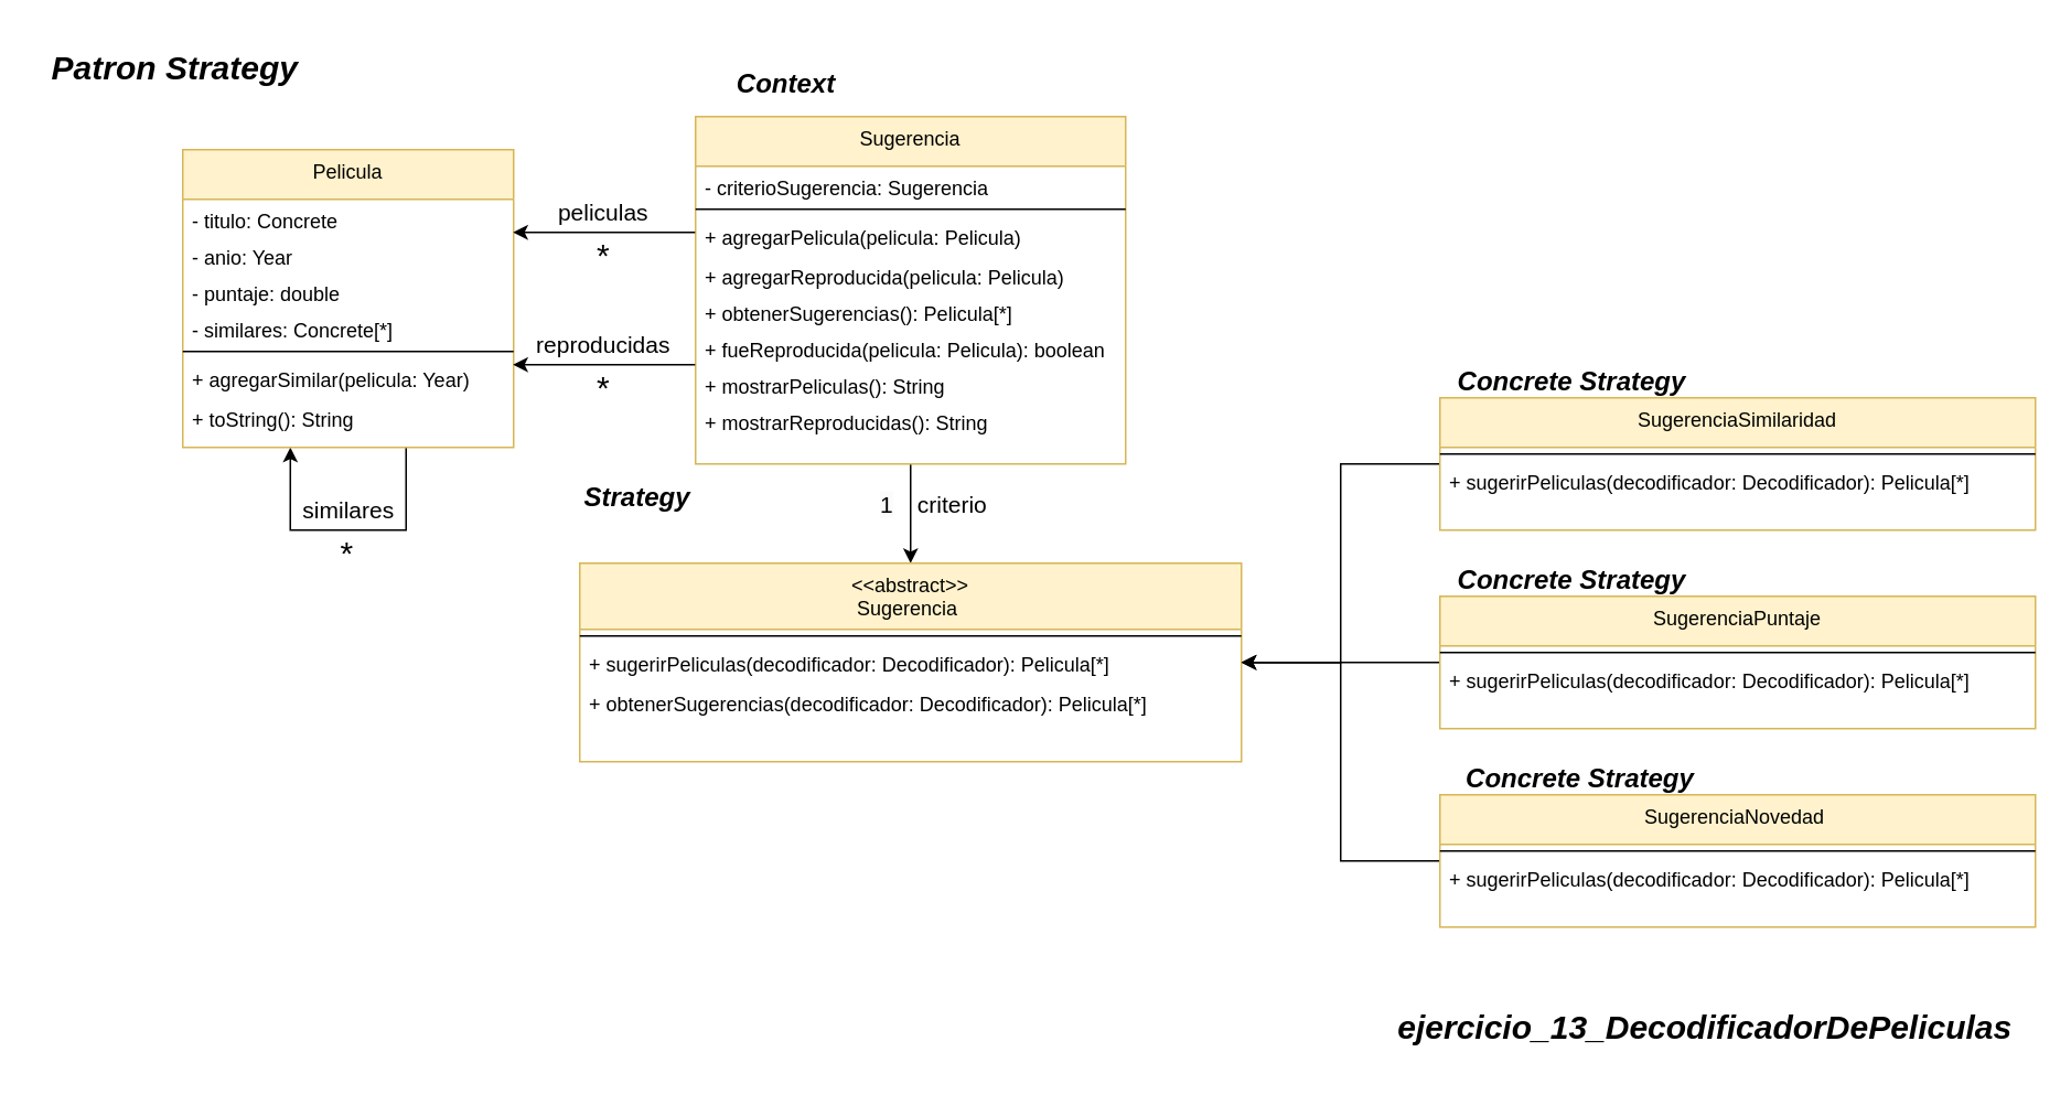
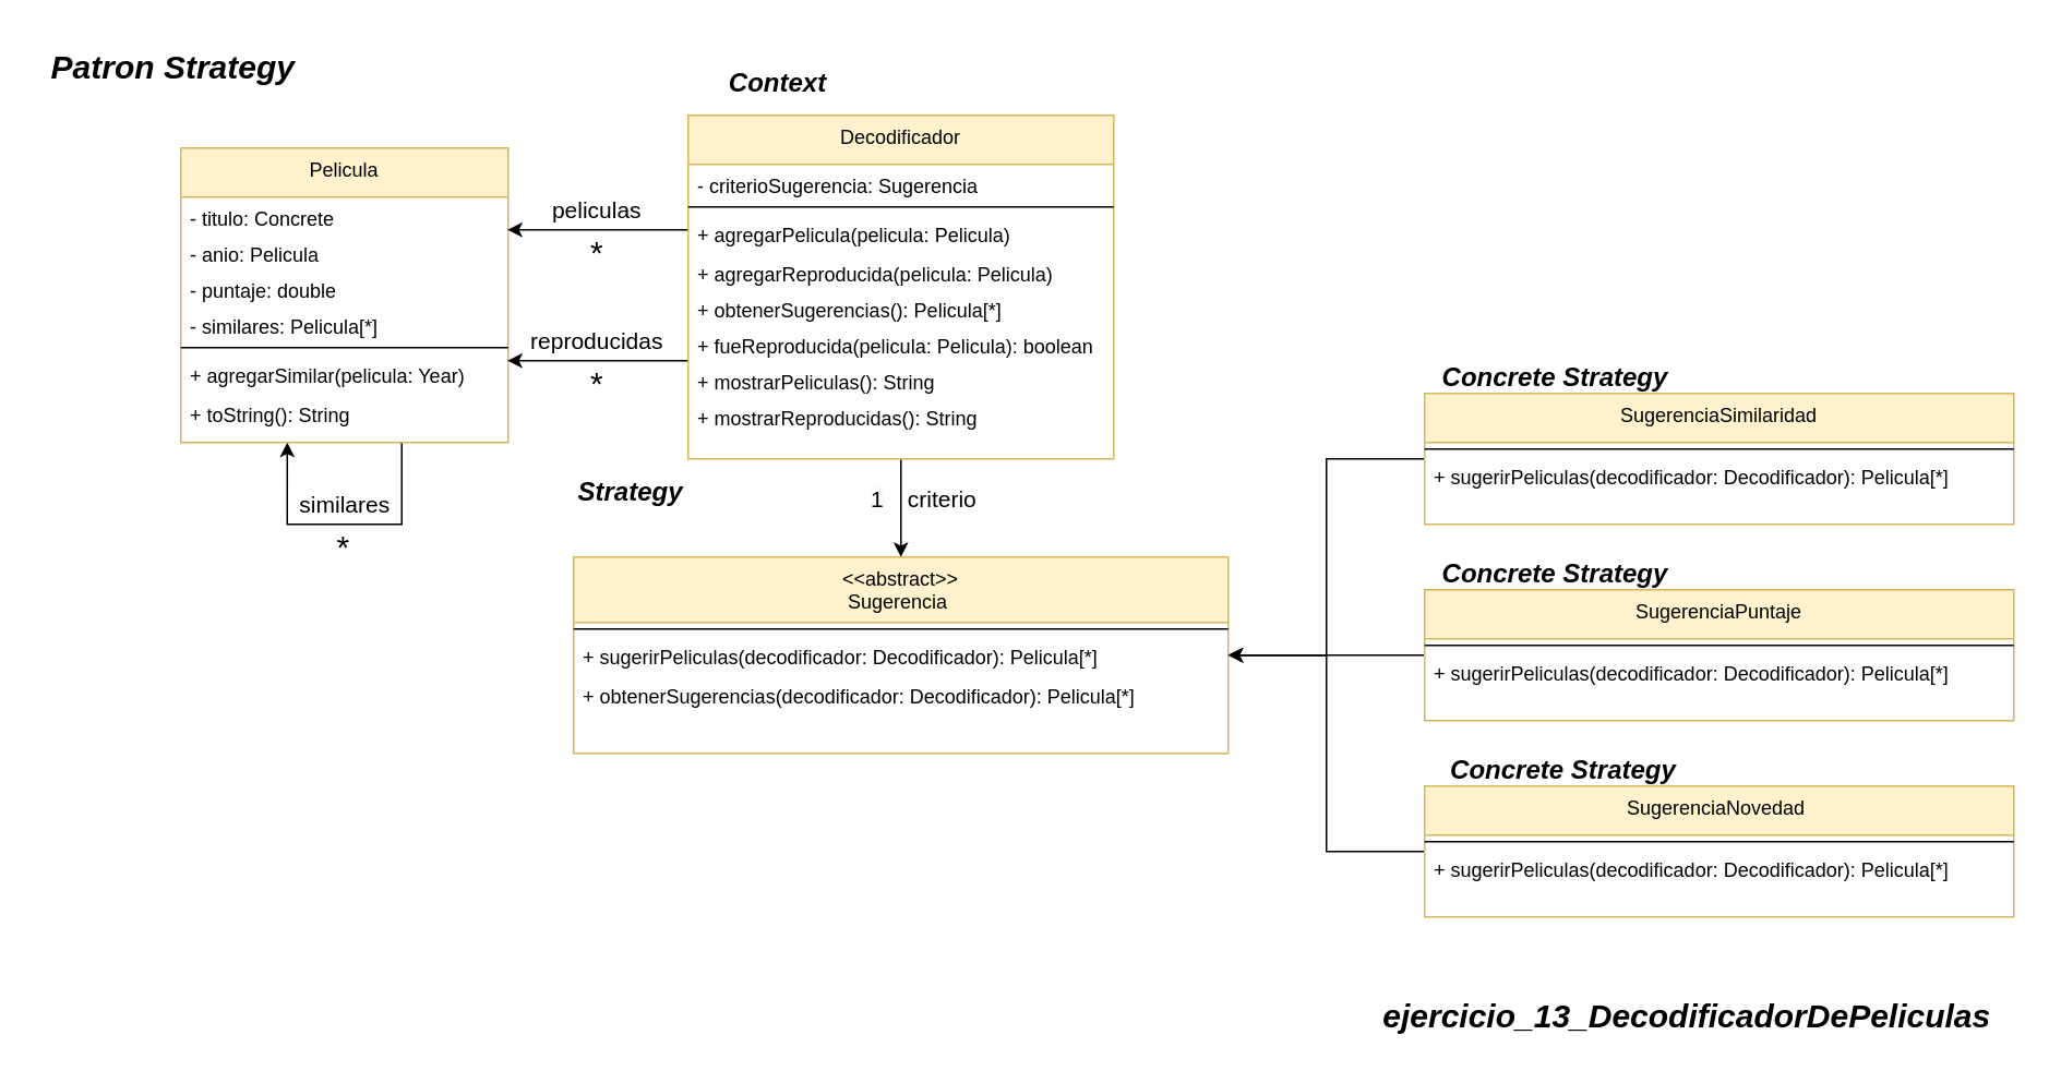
  <mxCell id="0" />
  <mxCell id="1" parent="0" />
  <mxCell id="2" style="edgeStyle=orthogonalEdgeStyle;rounded=0;orthogonalLoop=1;jettySize=auto;html=1;" edge="1" parent="1"><mxGeometry relative="1" as="geometry"><mxPoint x="175.03" y="270" as="targetPoint" /><mxPoint x="244.996" y="270" as="sourcePoint" /><Array as="points"><mxPoint x="245.03" y="320" /><mxPoint x="175.03" y="320" /></Array></mxGeometry></mxCell>
  <mxCell id="3" value="Pelicula" style="swimlane;fontStyle=0;align=center;verticalAlign=top;childLayout=stackLayout;horizontal=1;startSize=30;horizontalStack=0;resizeParent=1;resizeLast=0;collapsible=1;marginBottom=0;rounded=0;shadow=0;strokeWidth=1;fillColor=#fff2cc;strokeColor=#d6b656;" vertex="1" parent="1"><mxGeometry x="110" y="90" width="200" height="180" as="geometry"><mxRectangle x="110" y="-20" width="160" height="26" as="alternateBounds" /></mxGeometry></mxCell>
  <mxCell id="4" value="- titulo: Concrete" style="text;align=left;verticalAlign=top;spacingLeft=4;spacingRight=4;overflow=hidden;rotatable=0;points=[[0,0.5],[1,0.5]];portConstraint=eastwest;rounded=0;shadow=0;html=0;" vertex="1" parent="3"><mxGeometry y="30" width="200" height="22" as="geometry" /></mxCell>
- <mxCell id="5" value="- anio: Year" style="text;align=left;verticalAlign=top;spacingLeft=4;spacingRight=4;overflow=hidden;rotatable=0;points=[[0,0.5],[1,0.5]];portConstraint=eastwest;rounded=0;shadow=0;html=0;" vertex="1" parent="3"><mxGeometry y="52" width="200" height="22" as="geometry" /></mxCell>
+ <mxCell id="5" value="- anio: Pelicula" style="text;align=left;verticalAlign=top;spacingLeft=4;spacingRight=4;overflow=hidden;rotatable=0;points=[[0,0.5],[1,0.5]];portConstraint=eastwest;rounded=0;shadow=0;html=0;" vertex="1" parent="3"><mxGeometry y="52" width="200" height="22" as="geometry" /></mxCell>
  <mxCell id="6" value="- puntaje: double" style="text;align=left;verticalAlign=top;spacingLeft=4;spacingRight=4;overflow=hidden;rotatable=0;points=[[0,0.5],[1,0.5]];portConstraint=eastwest;rounded=0;shadow=0;html=0;" vertex="1" parent="3"><mxGeometry y="74" width="200" height="22" as="geometry" /></mxCell>
- <mxCell id="7" value="- similares: Concrete[*]" style="text;align=left;verticalAlign=top;spacingLeft=4;spacingRight=4;overflow=hidden;rotatable=0;points=[[0,0.5],[1,0.5]];portConstraint=eastwest;rounded=0;shadow=0;html=0;" vertex="1" parent="3"><mxGeometry y="96" width="200" height="22" as="geometry" /></mxCell>
+ <mxCell id="7" value="- similares: Pelicula[*]" style="text;align=left;verticalAlign=top;spacingLeft=4;spacingRight=4;overflow=hidden;rotatable=0;points=[[0,0.5],[1,0.5]];portConstraint=eastwest;rounded=0;shadow=0;html=0;" vertex="1" parent="3"><mxGeometry y="96" width="200" height="22" as="geometry" /></mxCell>
  <mxCell id="8" value="" style="line;html=1;strokeWidth=1;align=left;verticalAlign=middle;spacingTop=-1;spacingLeft=3;spacingRight=3;rotatable=0;labelPosition=right;points=[];portConstraint=eastwest;" vertex="1" parent="3"><mxGeometry y="118" width="200" height="8" as="geometry" /></mxCell>
  <mxCell id="9" value="+ agregarSimilar(pelicula: Year)" style="text;align=left;verticalAlign=top;spacingLeft=4;spacingRight=4;overflow=hidden;rotatable=0;points=[[0,0.5],[1,0.5]];portConstraint=eastwest;rounded=0;shadow=0;html=0;" vertex="1" parent="3"><mxGeometry y="126" width="200" height="24" as="geometry" /></mxCell>
  <mxCell id="10" value="+ toString(): String" style="text;align=left;verticalAlign=top;spacingLeft=4;spacingRight=4;overflow=hidden;rotatable=0;points=[[0,0.5],[1,0.5]];portConstraint=eastwest;rounded=0;shadow=0;html=0;" vertex="1" parent="3"><mxGeometry y="150" width="200" height="22" as="geometry" /></mxCell>
  <mxCell id="11" style="edgeStyle=orthogonalEdgeStyle;rounded=0;orthogonalLoop=1;jettySize=auto;html=1;entryX=0.5;entryY=0;entryDx=0;entryDy=0;" edge="1" parent="1" source="12" target="21"><mxGeometry relative="1" as="geometry" /></mxCell>
- <mxCell id="12" value="Sugerencia" style="swimlane;fontStyle=0;align=center;verticalAlign=top;childLayout=stackLayout;horizontal=1;startSize=30;horizontalStack=0;resizeParent=1;resizeLast=0;collapsible=1;marginBottom=0;rounded=0;shadow=0;strokeWidth=1;fillColor=#fff2cc;strokeColor=#d6b656;" vertex="1" parent="1"><mxGeometry x="420" y="70" width="260" height="210" as="geometry"><mxRectangle x="110" y="-20" width="160" height="26" as="alternateBounds" /></mxGeometry></mxCell>
+ <mxCell id="12" value="Decodificador" style="swimlane;fontStyle=0;align=center;verticalAlign=top;childLayout=stackLayout;horizontal=1;startSize=30;horizontalStack=0;resizeParent=1;resizeLast=0;collapsible=1;marginBottom=0;rounded=0;shadow=0;strokeWidth=1;fillColor=#fff2cc;strokeColor=#d6b656;" vertex="1" parent="1"><mxGeometry x="420" y="70" width="260" height="210" as="geometry"><mxRectangle x="110" y="-20" width="160" height="26" as="alternateBounds" /></mxGeometry></mxCell>
  <mxCell id="13" value="- criterioSugerencia: Sugerencia" style="text;align=left;verticalAlign=top;spacingLeft=4;spacingRight=4;overflow=hidden;rotatable=0;points=[[0,0.5],[1,0.5]];portConstraint=eastwest;rounded=0;shadow=0;html=0;" vertex="1" parent="12"><mxGeometry y="30" width="260" height="22" as="geometry" /></mxCell>
  <mxCell id="14" value="" style="line;html=1;strokeWidth=1;align=left;verticalAlign=middle;spacingTop=-1;spacingLeft=3;spacingRight=3;rotatable=0;labelPosition=right;points=[];portConstraint=eastwest;" vertex="1" parent="12"><mxGeometry y="52" width="260" height="8" as="geometry" /></mxCell>
  <mxCell id="15" value="+ agregarPelicula(pelicula: Pelicula)" style="text;align=left;verticalAlign=top;spacingLeft=4;spacingRight=4;overflow=hidden;rotatable=0;points=[[0,0.5],[1,0.5]];portConstraint=eastwest;rounded=0;shadow=0;html=0;" vertex="1" parent="12"><mxGeometry y="60" width="260" height="24" as="geometry" /></mxCell>
  <mxCell id="16" value="+ agregarReproducida(pelicula: Pelicula)" style="text;align=left;verticalAlign=top;spacingLeft=4;spacingRight=4;overflow=hidden;rotatable=0;points=[[0,0.5],[1,0.5]];portConstraint=eastwest;rounded=0;shadow=0;html=0;" vertex="1" parent="12"><mxGeometry y="84" width="260" height="22" as="geometry" /></mxCell>
  <mxCell id="17" value="+ obtenerSugerencias(): Pelicula[*]" style="text;align=left;verticalAlign=top;spacingLeft=4;spacingRight=4;overflow=hidden;rotatable=0;points=[[0,0.5],[1,0.5]];portConstraint=eastwest;rounded=0;shadow=0;html=0;" vertex="1" parent="12"><mxGeometry y="106" width="260" height="22" as="geometry" /></mxCell>
  <mxCell id="18" value="+ fueReproducida(pelicula: Pelicula): boolean" style="text;align=left;verticalAlign=top;spacingLeft=4;spacingRight=4;overflow=hidden;rotatable=0;points=[[0,0.5],[1,0.5]];portConstraint=eastwest;rounded=0;shadow=0;html=0;" vertex="1" parent="12"><mxGeometry y="128" width="260" height="22" as="geometry" /></mxCell>
  <mxCell id="19" value="+ mostrarPeliculas(): String" style="text;align=left;verticalAlign=top;spacingLeft=4;spacingRight=4;overflow=hidden;rotatable=0;points=[[0,0.5],[1,0.5]];portConstraint=eastwest;rounded=0;shadow=0;html=0;" vertex="1" parent="12"><mxGeometry y="150" width="260" height="22" as="geometry" /></mxCell>
  <mxCell id="20" value="+ mostrarReproducidas(): String" style="text;align=left;verticalAlign=top;spacingLeft=4;spacingRight=4;overflow=hidden;rotatable=0;points=[[0,0.5],[1,0.5]];portConstraint=eastwest;rounded=0;shadow=0;html=0;" vertex="1" parent="12"><mxGeometry y="172" width="260" height="22" as="geometry" /></mxCell>
  <mxCell id="21" value="&lt;&lt;abstract&gt;&gt;&#10;Sugerencia " style="swimlane;fontStyle=0;align=center;verticalAlign=top;childLayout=stackLayout;horizontal=1;startSize=40;horizontalStack=0;resizeParent=1;resizeLast=0;collapsible=1;marginBottom=0;rounded=0;shadow=0;strokeWidth=1;fillColor=#fff2cc;strokeColor=#d6b656;" vertex="1" parent="1"><mxGeometry x="350" y="340" width="400" height="120" as="geometry"><mxRectangle x="110" y="-20" width="160" height="26" as="alternateBounds" /></mxGeometry></mxCell>
  <mxCell id="22" value="" style="line;html=1;strokeWidth=1;align=left;verticalAlign=middle;spacingTop=-1;spacingLeft=3;spacingRight=3;rotatable=0;labelPosition=right;points=[];portConstraint=eastwest;" vertex="1" parent="21"><mxGeometry y="40" width="400" height="8" as="geometry" /></mxCell>
  <mxCell id="23" value="+ sugerirPeliculas(decodificador: Decodificador): Pelicula[*]" style="text;align=left;verticalAlign=top;spacingLeft=4;spacingRight=4;overflow=hidden;rotatable=0;points=[[0,0.5],[1,0.5]];portConstraint=eastwest;rounded=0;shadow=0;html=0;" vertex="1" parent="21"><mxGeometry y="48" width="400" height="24" as="geometry" /></mxCell>
  <mxCell id="24" value="+ obtenerSugerencias(decodificador: Decodificador): Pelicula[*]" style="text;align=left;verticalAlign=top;spacingLeft=4;spacingRight=4;overflow=hidden;rotatable=0;points=[[0,0.5],[1,0.5]];portConstraint=eastwest;rounded=0;shadow=0;html=0;" vertex="1" parent="21"><mxGeometry y="72" width="400" height="22" as="geometry" /></mxCell>
  <mxCell id="25" style="edgeStyle=orthogonalEdgeStyle;rounded=0;orthogonalLoop=1;jettySize=auto;html=1;" edge="1" parent="1" source="26" target="21"><mxGeometry relative="1" as="geometry"><Array as="points"><mxPoint x="810" y="520" /><mxPoint x="810" y="400" /></Array></mxGeometry></mxCell>
  <mxCell id="26" value="SugerenciaNovedad " style="swimlane;fontStyle=0;align=center;verticalAlign=top;childLayout=stackLayout;horizontal=1;startSize=30;horizontalStack=0;resizeParent=1;resizeLast=0;collapsible=1;marginBottom=0;rounded=0;shadow=0;strokeWidth=1;fillColor=#fff2cc;strokeColor=#d6b656;" vertex="1" parent="1"><mxGeometry x="870" y="480" width="360" height="80" as="geometry"><mxRectangle x="110" y="-20" width="160" height="26" as="alternateBounds" /></mxGeometry></mxCell>
  <mxCell id="27" value="" style="line;html=1;strokeWidth=1;align=left;verticalAlign=middle;spacingTop=-1;spacingLeft=3;spacingRight=3;rotatable=0;labelPosition=right;points=[];portConstraint=eastwest;" vertex="1" parent="26"><mxGeometry y="30" width="360" height="8" as="geometry" /></mxCell>
  <mxCell id="28" value="+ sugerirPeliculas(decodificador: Decodificador): Pelicula[*]" style="text;align=left;verticalAlign=top;spacingLeft=4;spacingRight=4;overflow=hidden;rotatable=0;points=[[0,0.5],[1,0.5]];portConstraint=eastwest;rounded=0;shadow=0;html=0;" vertex="1" parent="26"><mxGeometry y="38" width="360" height="24" as="geometry" /></mxCell>
  <mxCell id="29" style="edgeStyle=orthogonalEdgeStyle;rounded=0;orthogonalLoop=1;jettySize=auto;html=1;" edge="1" parent="1" source="30" target="21"><mxGeometry relative="1" as="geometry" /></mxCell>
  <mxCell id="30" value="SugerenciaPuntaje" style="swimlane;fontStyle=0;align=center;verticalAlign=top;childLayout=stackLayout;horizontal=1;startSize=30;horizontalStack=0;resizeParent=1;resizeLast=0;collapsible=1;marginBottom=0;rounded=0;shadow=0;strokeWidth=1;fillColor=#fff2cc;strokeColor=#d6b656;" vertex="1" parent="1"><mxGeometry x="870" y="360" width="360" height="80" as="geometry"><mxRectangle x="110" y="-20" width="160" height="26" as="alternateBounds" /></mxGeometry></mxCell>
  <mxCell id="31" value="" style="line;html=1;strokeWidth=1;align=left;verticalAlign=middle;spacingTop=-1;spacingLeft=3;spacingRight=3;rotatable=0;labelPosition=right;points=[];portConstraint=eastwest;" vertex="1" parent="30"><mxGeometry y="30" width="360" height="8" as="geometry" /></mxCell>
  <mxCell id="32" value="+ sugerirPeliculas(decodificador: Decodificador): Pelicula[*]" style="text;align=left;verticalAlign=top;spacingLeft=4;spacingRight=4;overflow=hidden;rotatable=0;points=[[0,0.5],[1,0.5]];portConstraint=eastwest;rounded=0;shadow=0;html=0;" vertex="1" parent="30"><mxGeometry y="38" width="360" height="24" as="geometry" /></mxCell>
  <mxCell id="33" style="edgeStyle=orthogonalEdgeStyle;rounded=0;orthogonalLoop=1;jettySize=auto;html=1;" edge="1" parent="1" source="34" target="21"><mxGeometry relative="1" as="geometry"><Array as="points"><mxPoint x="810" y="280" /><mxPoint x="810" y="400" /></Array></mxGeometry></mxCell>
  <mxCell id="34" value="SugerenciaSimilaridad" style="swimlane;fontStyle=0;align=center;verticalAlign=top;childLayout=stackLayout;horizontal=1;startSize=30;horizontalStack=0;resizeParent=1;resizeLast=0;collapsible=1;marginBottom=0;rounded=0;shadow=0;strokeWidth=1;fillColor=#fff2cc;strokeColor=#d6b656;" vertex="1" parent="1"><mxGeometry x="870" y="240" width="360" height="80" as="geometry"><mxRectangle x="110" y="-20" width="160" height="26" as="alternateBounds" /></mxGeometry></mxCell>
  <mxCell id="35" value="" style="line;html=1;strokeWidth=1;align=left;verticalAlign=middle;spacingTop=-1;spacingLeft=3;spacingRight=3;rotatable=0;labelPosition=right;points=[];portConstraint=eastwest;" vertex="1" parent="34"><mxGeometry y="30" width="360" height="8" as="geometry" /></mxCell>
  <mxCell id="36" value="+ sugerirPeliculas(decodificador: Decodificador): Pelicula[*]" style="text;align=left;verticalAlign=top;spacingLeft=4;spacingRight=4;overflow=hidden;rotatable=0;points=[[0,0.5],[1,0.5]];portConstraint=eastwest;rounded=0;shadow=0;html=0;" vertex="1" parent="34"><mxGeometry y="38" width="360" height="24" as="geometry" /></mxCell>
  <mxCell id="37" value="criterio" style="text;html=1;align=center;verticalAlign=middle;whiteSpace=wrap;rounded=0;fontSize=14;" vertex="1" parent="1"><mxGeometry x="541.25" y="297.5" width="68.75" height="15" as="geometry" /></mxCell>
  <mxCell id="38" value="&lt;span style=&quot;color: rgb(0, 0, 0); font-family: Helvetica; font-size: 14px; font-style: normal; font-variant-ligatures: normal; font-variant-caps: normal; font-weight: 400; letter-spacing: normal; orphans: 2; text-align: center; text-indent: 0px; text-transform: none; widows: 2; word-spacing: 0px; -webkit-text-stroke-width: 0px; white-space: normal; background-color: rgb(251, 251, 251); text-decoration-thickness: initial; text-decoration-style: initial; text-decoration-color: initial; display: inline !important; float: none;&quot;&gt;1&lt;/span&gt;" style="text;whiteSpace=wrap;html=1;" vertex="1" parent="1"><mxGeometry x="530" y="290" width="16.5" height="30" as="geometry" /></mxCell>
  <mxCell id="39" value="&lt;font style=&quot;font-size: 16px;&quot;&gt;&lt;b style=&quot;font-size: 16px;&quot;&gt;&lt;i style=&quot;font-size: 16px;&quot;&gt;Concrete Strategy&lt;/i&gt;&lt;/b&gt;&lt;/font&gt;" style="text;html=1;align=center;verticalAlign=middle;whiteSpace=wrap;rounded=0;fontSize=16;" vertex="1" parent="1"><mxGeometry x="870" y="220" width="160" height="20" as="geometry" /></mxCell>
  <mxCell id="40" value="&lt;font style=&quot;font-size: 16px;&quot;&gt;&lt;b style=&quot;font-size: 16px;&quot;&gt;&lt;i style=&quot;font-size: 16px;&quot;&gt;Concrete Strategy&lt;/i&gt;&lt;/b&gt;&lt;/font&gt;" style="text;html=1;align=center;verticalAlign=middle;whiteSpace=wrap;rounded=0;fontSize=16;" vertex="1" parent="1"><mxGeometry x="870" y="340" width="160" height="20" as="geometry" /></mxCell>
  <mxCell id="41" value="&lt;font style=&quot;font-size: 16px;&quot;&gt;&lt;b style=&quot;font-size: 16px;&quot;&gt;&lt;i style=&quot;font-size: 16px;&quot;&gt;Concrete Strategy&lt;/i&gt;&lt;/b&gt;&lt;/font&gt;" style="text;html=1;align=center;verticalAlign=middle;whiteSpace=wrap;rounded=0;fontSize=16;" vertex="1" parent="1"><mxGeometry x="870" y="460" width="170" height="20" as="geometry" /></mxCell>
  <mxCell id="42" value="&lt;font style=&quot;font-size: 16px;&quot;&gt;&lt;b style=&quot;font-size: 16px;&quot;&gt;&lt;i style=&quot;font-size: 16px;&quot;&gt;Strategy&lt;/i&gt;&lt;/b&gt;&lt;/font&gt;" style="text;html=1;align=center;verticalAlign=middle;whiteSpace=wrap;rounded=0;fontSize=16;" vertex="1" parent="1"><mxGeometry x="350" y="290" width="70" height="20" as="geometry" /></mxCell>
  <mxCell id="43" value="&lt;font style=&quot;font-size: 16px;&quot;&gt;&lt;b style=&quot;font-size: 16px;&quot;&gt;&lt;i style=&quot;font-size: 16px;&quot;&gt;Context&lt;/i&gt;&lt;/b&gt;&lt;/font&gt;" style="text;html=1;align=center;verticalAlign=middle;whiteSpace=wrap;rounded=0;fontSize=16;" vertex="1" parent="1"><mxGeometry x="440" y="40" width="70" height="20" as="geometry" /></mxCell>
  <mxCell id="44" value="reproducidas" style="text;html=1;align=center;verticalAlign=middle;whiteSpace=wrap;rounded=0;fontSize=14;" vertex="1" parent="1"><mxGeometry x="320" y="200" width="89.38" height="15" as="geometry" /></mxCell>
  <mxCell id="45" style="edgeStyle=orthogonalEdgeStyle;rounded=0;orthogonalLoop=1;jettySize=auto;html=1;" edge="1" parent="1"><mxGeometry relative="1" as="geometry"><mxPoint x="419.69" y="220" as="sourcePoint" /><mxPoint x="309.69" y="220" as="targetPoint" /><Array as="points"><mxPoint x="399.69" y="220" /><mxPoint x="399.69" y="220" /></Array></mxGeometry></mxCell>
  <mxCell id="46" style="edgeStyle=orthogonalEdgeStyle;rounded=0;orthogonalLoop=1;jettySize=auto;html=1;" edge="1" parent="1"><mxGeometry relative="1" as="geometry"><mxPoint x="419.69" y="140" as="sourcePoint" /><mxPoint x="309.69" y="140" as="targetPoint" /><Array as="points"><mxPoint x="399.69" y="140" /><mxPoint x="399.69" y="140" /></Array></mxGeometry></mxCell>
  <mxCell id="47" value="peliculas" style="text;html=1;align=center;verticalAlign=middle;whiteSpace=wrap;rounded=0;fontSize=14;" vertex="1" parent="1"><mxGeometry x="320" y="120" width="89.38" height="15" as="geometry" /></mxCell>
  <mxCell id="48" value="&lt;font style=&quot;font-size: 20px;&quot;&gt;*&lt;/font&gt;" style="text;html=1;align=center;verticalAlign=middle;whiteSpace=wrap;rounded=0;fontSize=14;" vertex="1" parent="1"><mxGeometry x="320" y="225" width="89.38" height="15" as="geometry" /></mxCell>
  <mxCell id="49" value="&lt;font style=&quot;font-size: 20px;&quot;&gt;*&lt;/font&gt;" style="text;html=1;align=center;verticalAlign=middle;whiteSpace=wrap;rounded=0;fontSize=14;" vertex="1" parent="1"><mxGeometry x="320" y="140" width="89.38" height="25" as="geometry" /></mxCell>
  <mxCell id="50" value="similares" style="text;html=1;align=center;verticalAlign=middle;whiteSpace=wrap;rounded=0;fontSize=14;" vertex="1" parent="1"><mxGeometry x="172.66" y="302.5" width="74.69" height="10" as="geometry" /></mxCell>
  <mxCell id="51" value="&lt;font style=&quot;font-size: 20px;&quot;&gt;*&lt;/font&gt;" style="text;html=1;align=center;verticalAlign=middle;whiteSpace=wrap;rounded=0;fontSize=14;" vertex="1" parent="1"><mxGeometry x="165.31" y="325" width="89.38" height="15" as="geometry" /></mxCell>
  <mxCell id="52" value="&lt;span style=&quot;font-size: 20px;&quot;&gt;&lt;b&gt;&lt;i&gt;ejercicio_13_DecodificadorDePeliculas&lt;/i&gt;&lt;/b&gt;&lt;/span&gt;" style="text;html=1;align=center;verticalAlign=middle;resizable=0;points=[];autosize=1;strokeColor=none;fillColor=none;" vertex="1" parent="1"><mxGeometry x="835" y="600" width="390" height="40" as="geometry" /></mxCell>
  <mxCell id="53" value="&lt;b style=&quot;&quot;&gt;&lt;i&gt;&lt;font style=&quot;font-size: 20px;&quot;&gt;Patron Strategy&lt;/font&gt;&lt;/i&gt;&lt;/b&gt;" style="text;html=1;align=center;verticalAlign=middle;resizable=0;points=[];autosize=1;strokeColor=none;fillColor=none;" vertex="1" parent="1"><mxGeometry x="20" y="20" width="170" height="40" as="geometry" /></mxCell>
